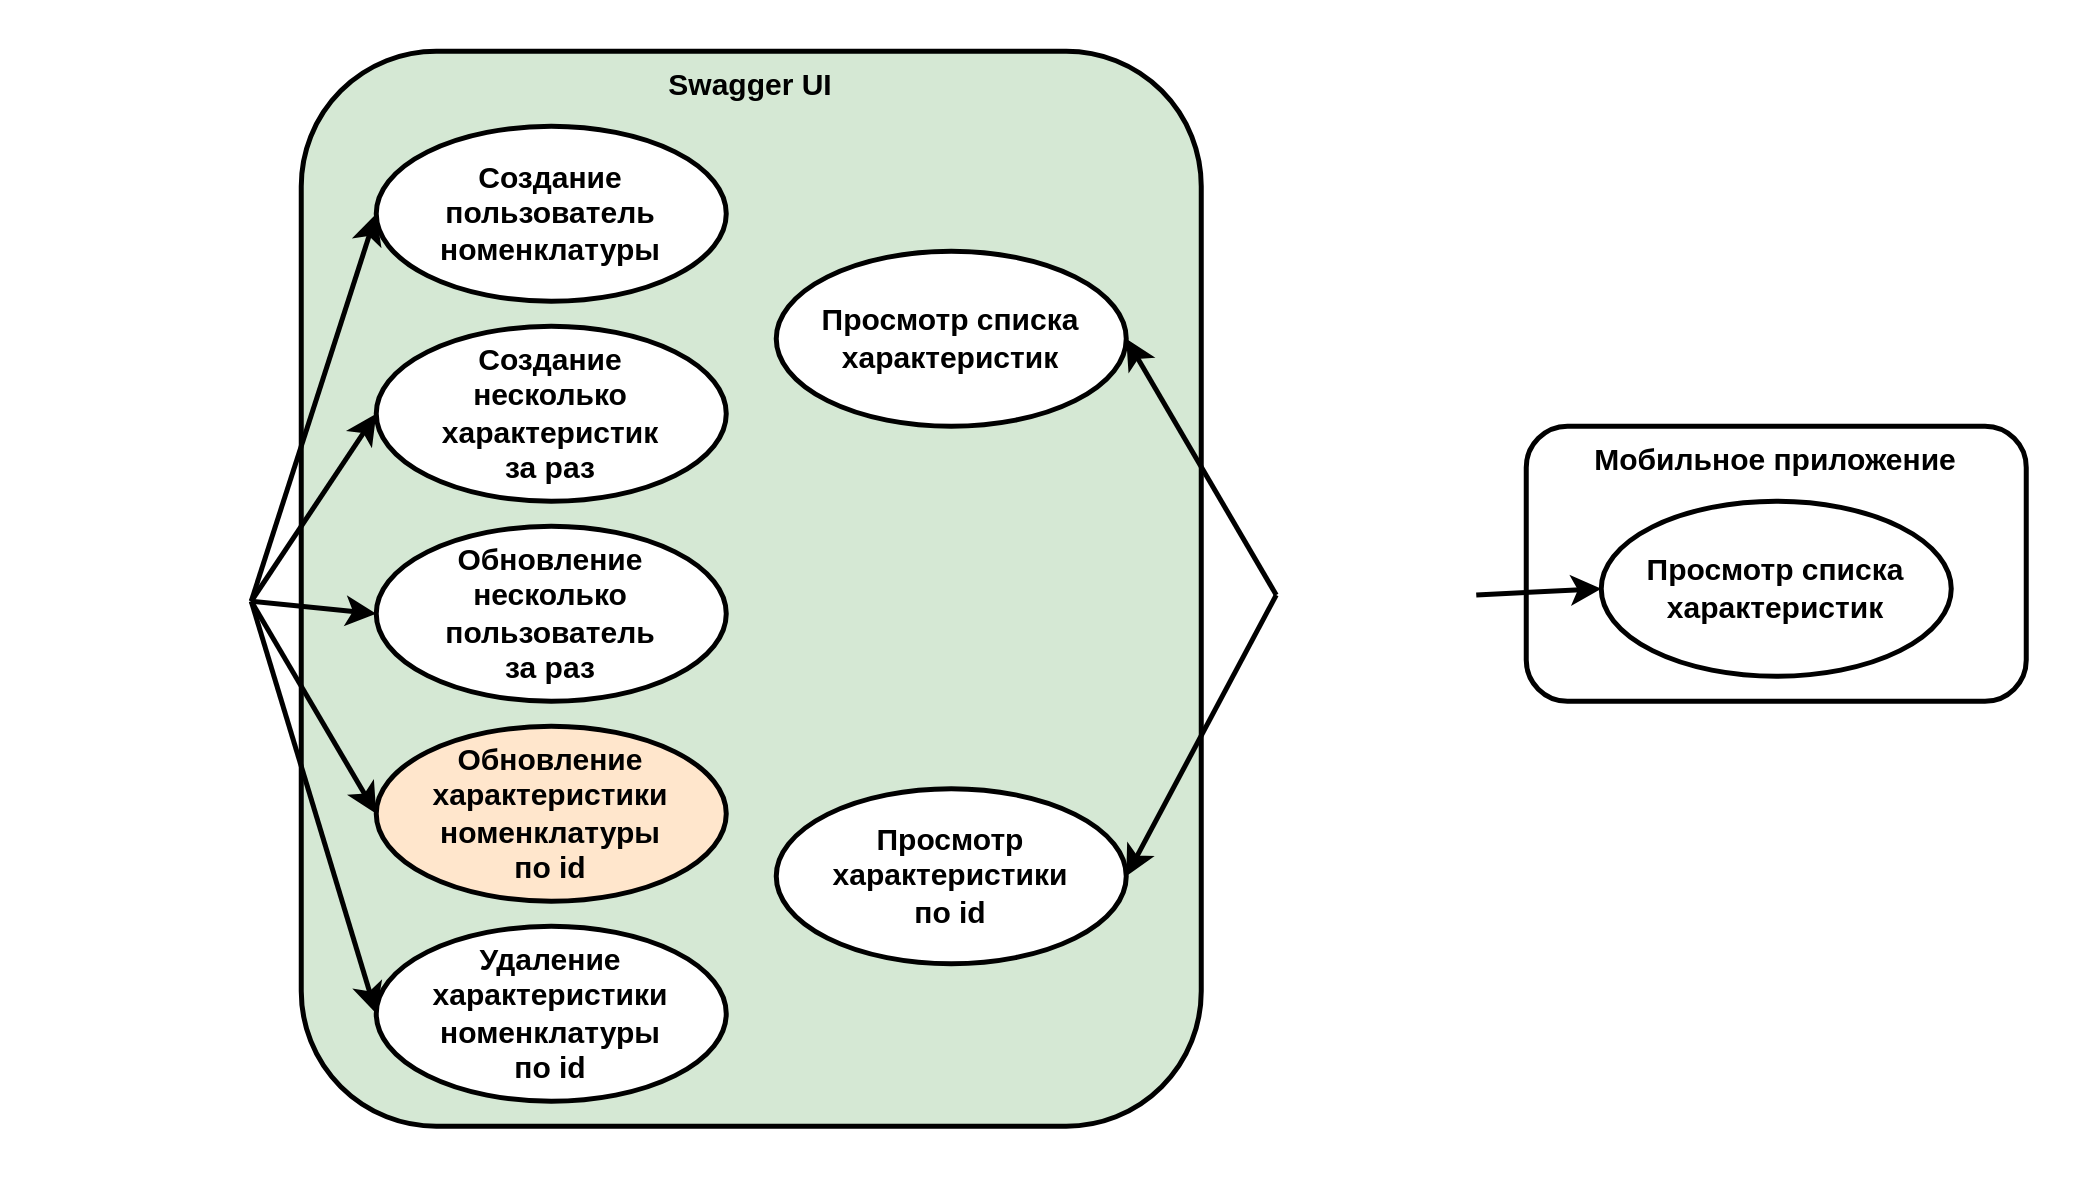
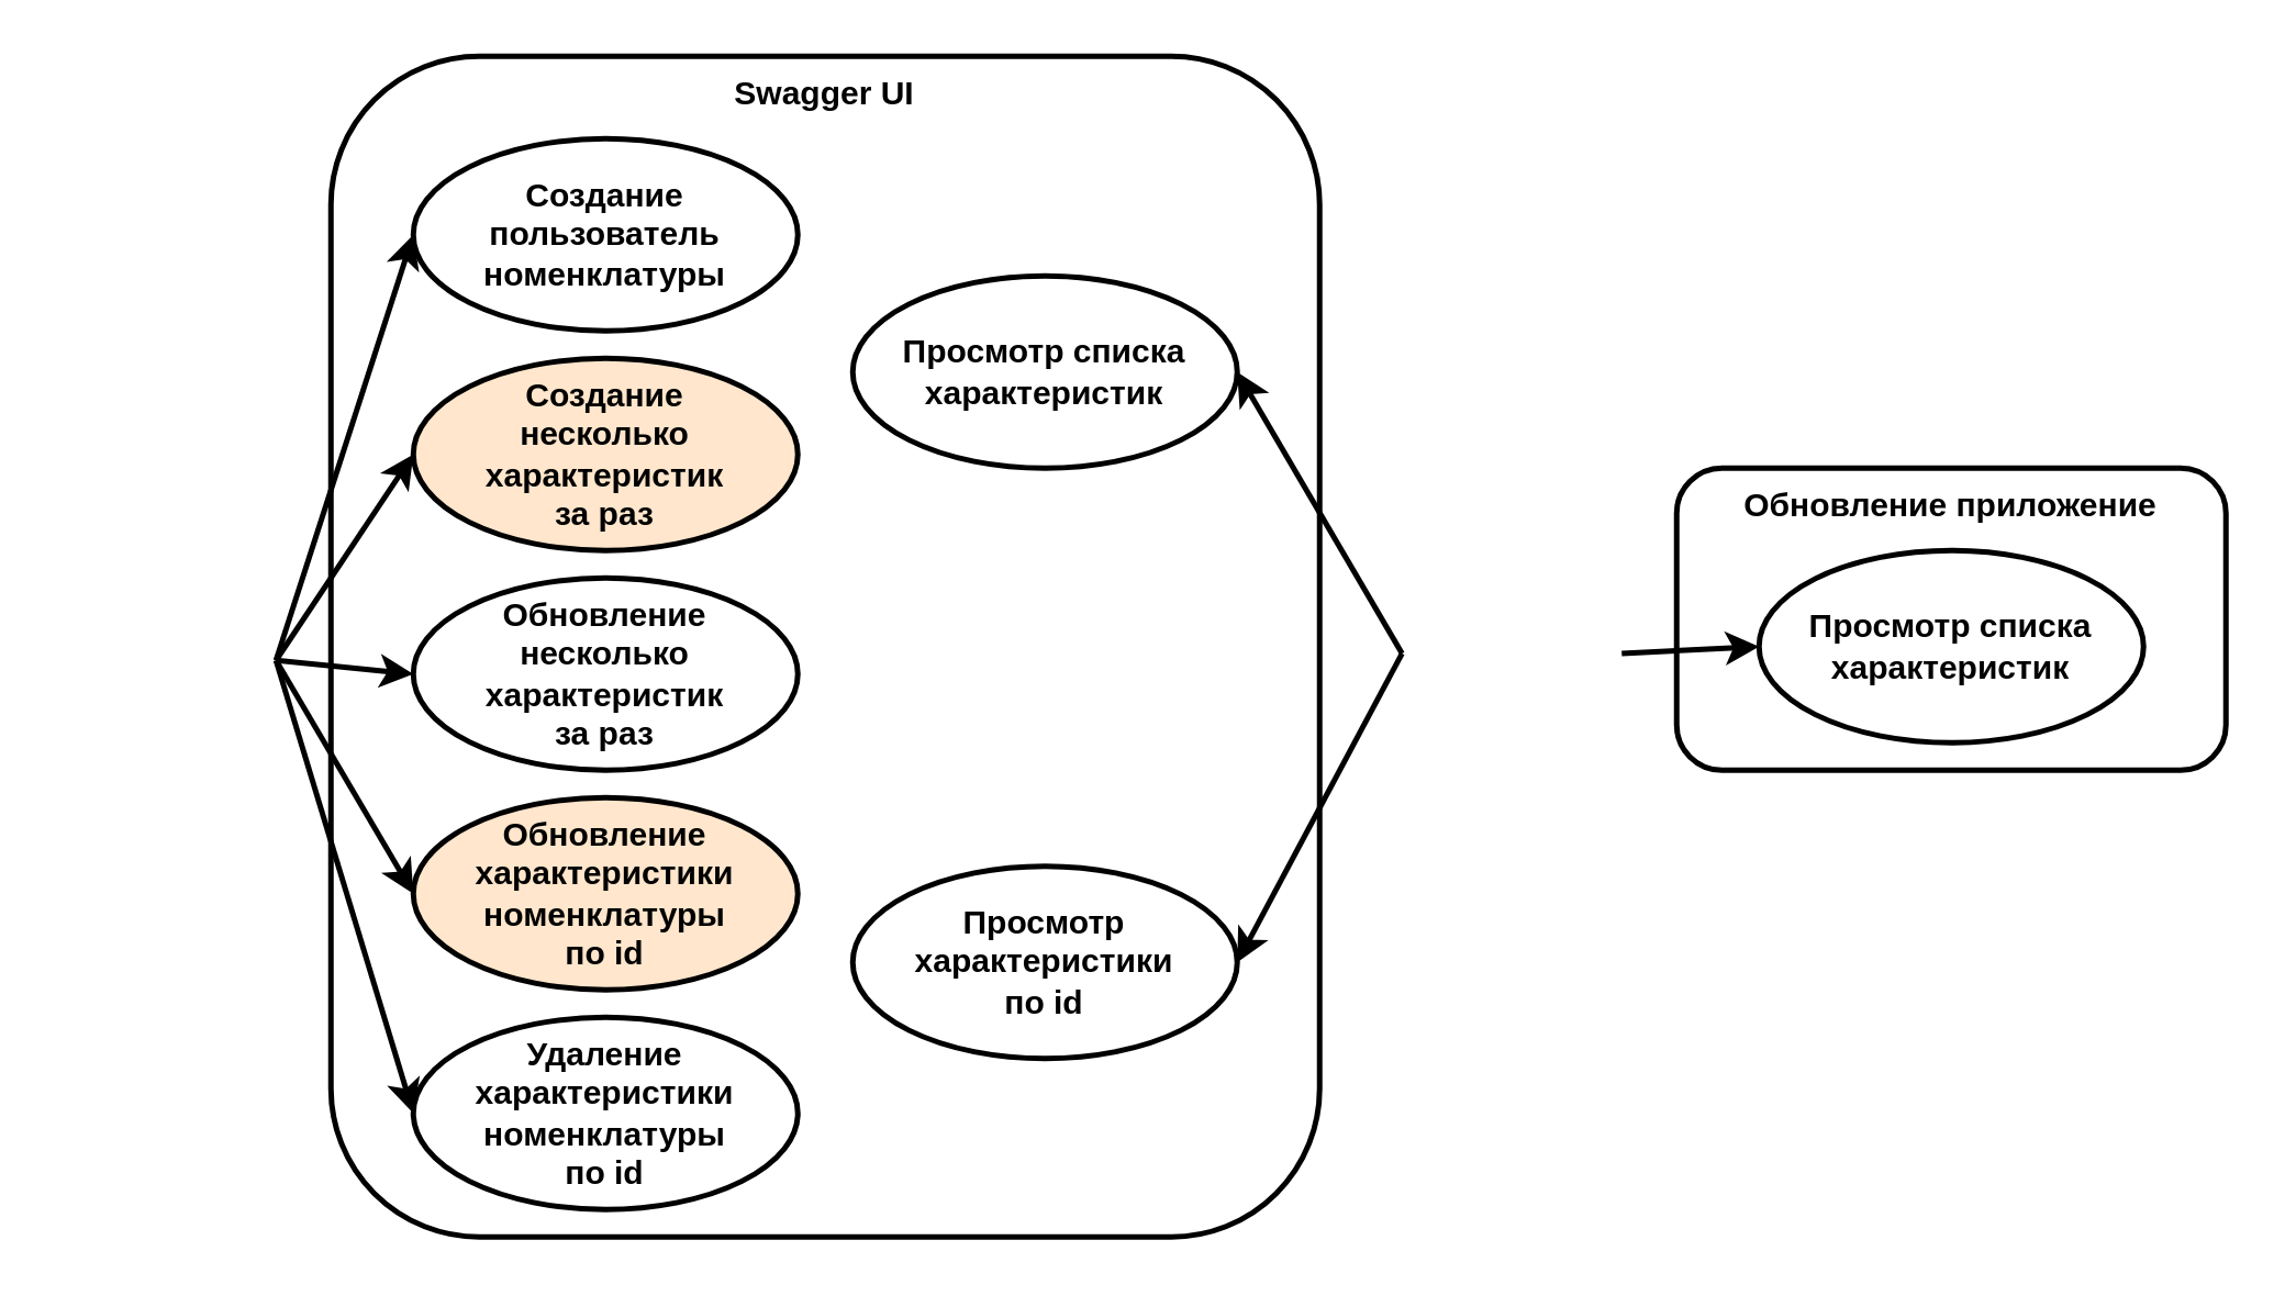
  <mxCell id="0" />
  <mxCell id="1" parent="0" />
  <mxCell id="2" value="&amp;nbsp;" style="html=1;whiteSpace=wrap;fillColor=none;strokeColor=none;" parent="1" vertex="1"><mxGeometry x="20" y="180" width="80" height="120" as="geometry" /></mxCell>
- <mxCell id="3" value="Swagger UI" style="html=1;whiteSpace=wrap;rounded=1;strokeWidth=2;fontStyle=1;verticalAlign=top;fillColor=#d5e8d4;" parent="1" vertex="1"><mxGeometry x="120" y="20" width="360" height="430" as="geometry" /></mxCell>
- <mxCell id="4" value="Мобильное приложение" style="html=1;whiteSpace=wrap;rounded=1;strokeWidth=2;fontStyle=1;verticalAlign=top;" parent="1" vertex="1"><mxGeometry x="610" y="170" width="200" height="110" as="geometry" /></mxCell>
+ <mxCell id="3" value="Swagger UI" style="html=1;whiteSpace=wrap;rounded=1;strokeWidth=2;fontStyle=1;verticalAlign=top;" parent="1" vertex="1"><mxGeometry x="120" y="20" width="360" height="430" as="geometry" /></mxCell>
+ <mxCell id="4" value="Обновление приложение" style="html=1;whiteSpace=wrap;rounded=1;strokeWidth=2;fontStyle=1;verticalAlign=top;" parent="1" vertex="1"><mxGeometry x="610" y="170" width="200" height="110" as="geometry" /></mxCell>
  <mxCell id="5" value="Создание пользователь номенклатуры" style="ellipse;whiteSpace=wrap;html=1;strokeWidth=2;fontStyle=1" parent="1" vertex="1"><mxGeometry x="150" y="50" width="140" height="70" as="geometry" /></mxCell>
  <mxCell id="6" value="Просмотр списка характеристик" style="ellipse;whiteSpace=wrap;html=1;strokeWidth=2;fontStyle=1" parent="1" vertex="1"><mxGeometry x="310" y="100" width="140" height="70" as="geometry" /></mxCell>
  <mxCell id="7" value="Просмотр списка характеристик" style="ellipse;whiteSpace=wrap;html=1;strokeWidth=2;fontStyle=1" parent="1" vertex="1"><mxGeometry x="640" y="200" width="140" height="70" as="geometry" /></mxCell>
  <mxCell id="8" value="Просмотр&lt;br&gt;характеристики&lt;br&gt;по id" style="ellipse;whiteSpace=wrap;html=1;strokeWidth=2;fontStyle=1" parent="1" vertex="1"><mxGeometry x="310" y="315" width="140" height="70" as="geometry" /></mxCell>
  <mxCell id="9" value="Обновление&lt;br&gt;характеристики номенклатуры&lt;br&gt;по id" style="ellipse;whiteSpace=wrap;html=1;strokeWidth=2;fontStyle=1;fillColor=#ffe6cc;" parent="1" vertex="1"><mxGeometry x="150" y="290" width="140" height="70" as="geometry" /></mxCell>
  <mxCell id="10" value="Удаление&lt;br&gt;характеристики номенклатуры&lt;br&gt;по id" style="ellipse;whiteSpace=wrap;html=1;strokeWidth=2;fontStyle=1" parent="1" vertex="1"><mxGeometry x="150" y="370" width="140" height="70" as="geometry" /></mxCell>
  <mxCell id="11" style="rounded=0;orthogonalLoop=1;jettySize=auto;html=1;exitX=1;exitY=0.5;exitDx=0;exitDy=0;entryX=0;entryY=0.5;entryDx=0;entryDy=0;strokeWidth=2;" parent="1" source="14" target="7" edge="1"><mxGeometry relative="1" as="geometry" /></mxCell>
  <mxCell id="12" style="rounded=0;orthogonalLoop=1;jettySize=auto;html=1;exitX=0;exitY=0.5;exitDx=0;exitDy=0;entryX=1;entryY=0.5;entryDx=0;entryDy=0;strokeWidth=2;" parent="1" source="14" target="6" edge="1"><mxGeometry relative="1" as="geometry"><mxPoint x="500" y="132.5" as="targetPoint" /></mxGeometry></mxCell>
  <mxCell id="13" style="rounded=0;orthogonalLoop=1;jettySize=auto;html=1;exitX=0;exitY=0.5;exitDx=0;exitDy=0;entryX=1;entryY=0.5;entryDx=0;entryDy=0;strokeWidth=2;" parent="1" source="14" target="8" edge="1"><mxGeometry relative="1" as="geometry"><mxPoint x="500" y="242.5" as="targetPoint" /></mxGeometry></mxCell>
  <mxCell id="14" value="&amp;nbsp;" style="html=1;whiteSpace=wrap;strokeColor=none;fillColor=none;" parent="1" vertex="1"><mxGeometry x="510" y="177.5" width="80" height="120" as="geometry" /></mxCell>
  <mxCell id="15" style="rounded=0;orthogonalLoop=1;jettySize=auto;html=1;exitX=1;exitY=0.5;exitDx=0;exitDy=0;entryX=0;entryY=0.5;entryDx=0;entryDy=0;strokeWidth=2;" parent="1" source="2" target="10" edge="1"><mxGeometry relative="1" as="geometry" /></mxCell>
- <mxCell id="16" value="Создание&lt;br&gt;несколько характеристик&lt;br&gt;за раз" style="ellipse;whiteSpace=wrap;html=1;strokeWidth=2;fontStyle=1" parent="1" vertex="1"><mxGeometry x="150" y="130" width="140" height="70" as="geometry" /></mxCell>
- <mxCell id="17" value="Обновление&lt;br&gt;несколько пользователь&lt;br&gt;за раз" style="ellipse;whiteSpace=wrap;html=1;strokeWidth=2;fontStyle=1" parent="1" vertex="1"><mxGeometry x="150" y="210" width="140" height="70" as="geometry" /></mxCell>
+ <mxCell id="16" value="Создание&lt;br&gt;несколько характеристик&lt;br&gt;за раз" style="ellipse;whiteSpace=wrap;html=1;strokeWidth=2;fontStyle=1;fillColor=#ffe6cc;" parent="1" vertex="1"><mxGeometry x="150" y="130" width="140" height="70" as="geometry" /></mxCell>
+ <mxCell id="17" value="Обновление&lt;br&gt;несколько характеристик&lt;br&gt;за раз" style="ellipse;whiteSpace=wrap;html=1;strokeWidth=2;fontStyle=1" parent="1" vertex="1"><mxGeometry x="150" y="210" width="140" height="70" as="geometry" /></mxCell>
  <mxCell id="18" style="rounded=0;orthogonalLoop=1;jettySize=auto;html=1;exitX=1;exitY=0.5;exitDx=0;exitDy=0;entryX=0;entryY=0.5;entryDx=0;entryDy=0;strokeWidth=2;" parent="1" source="2" target="16" edge="1"><mxGeometry relative="1" as="geometry" /></mxCell>
  <mxCell id="19" style="rounded=0;orthogonalLoop=1;jettySize=auto;html=1;exitX=1;exitY=0.5;exitDx=0;exitDy=0;entryX=0;entryY=0.5;entryDx=0;entryDy=0;strokeWidth=2;" parent="1" source="2" target="17" edge="1"><mxGeometry relative="1" as="geometry" /></mxCell>
  <mxCell id="20" style="rounded=0;orthogonalLoop=1;jettySize=auto;html=1;exitX=1;exitY=0.5;exitDx=0;exitDy=0;entryX=0;entryY=0.5;entryDx=0;entryDy=0;strokeWidth=2;" parent="1" source="2" target="5" edge="1"><mxGeometry relative="1" as="geometry" /></mxCell>
  <mxCell id="21" style="rounded=0;orthogonalLoop=1;jettySize=auto;html=1;exitX=1;exitY=0.5;exitDx=0;exitDy=0;entryX=0;entryY=0.5;entryDx=0;entryDy=0;strokeWidth=2;" parent="1" source="2" target="9" edge="1"><mxGeometry relative="1" as="geometry" /></mxCell>
